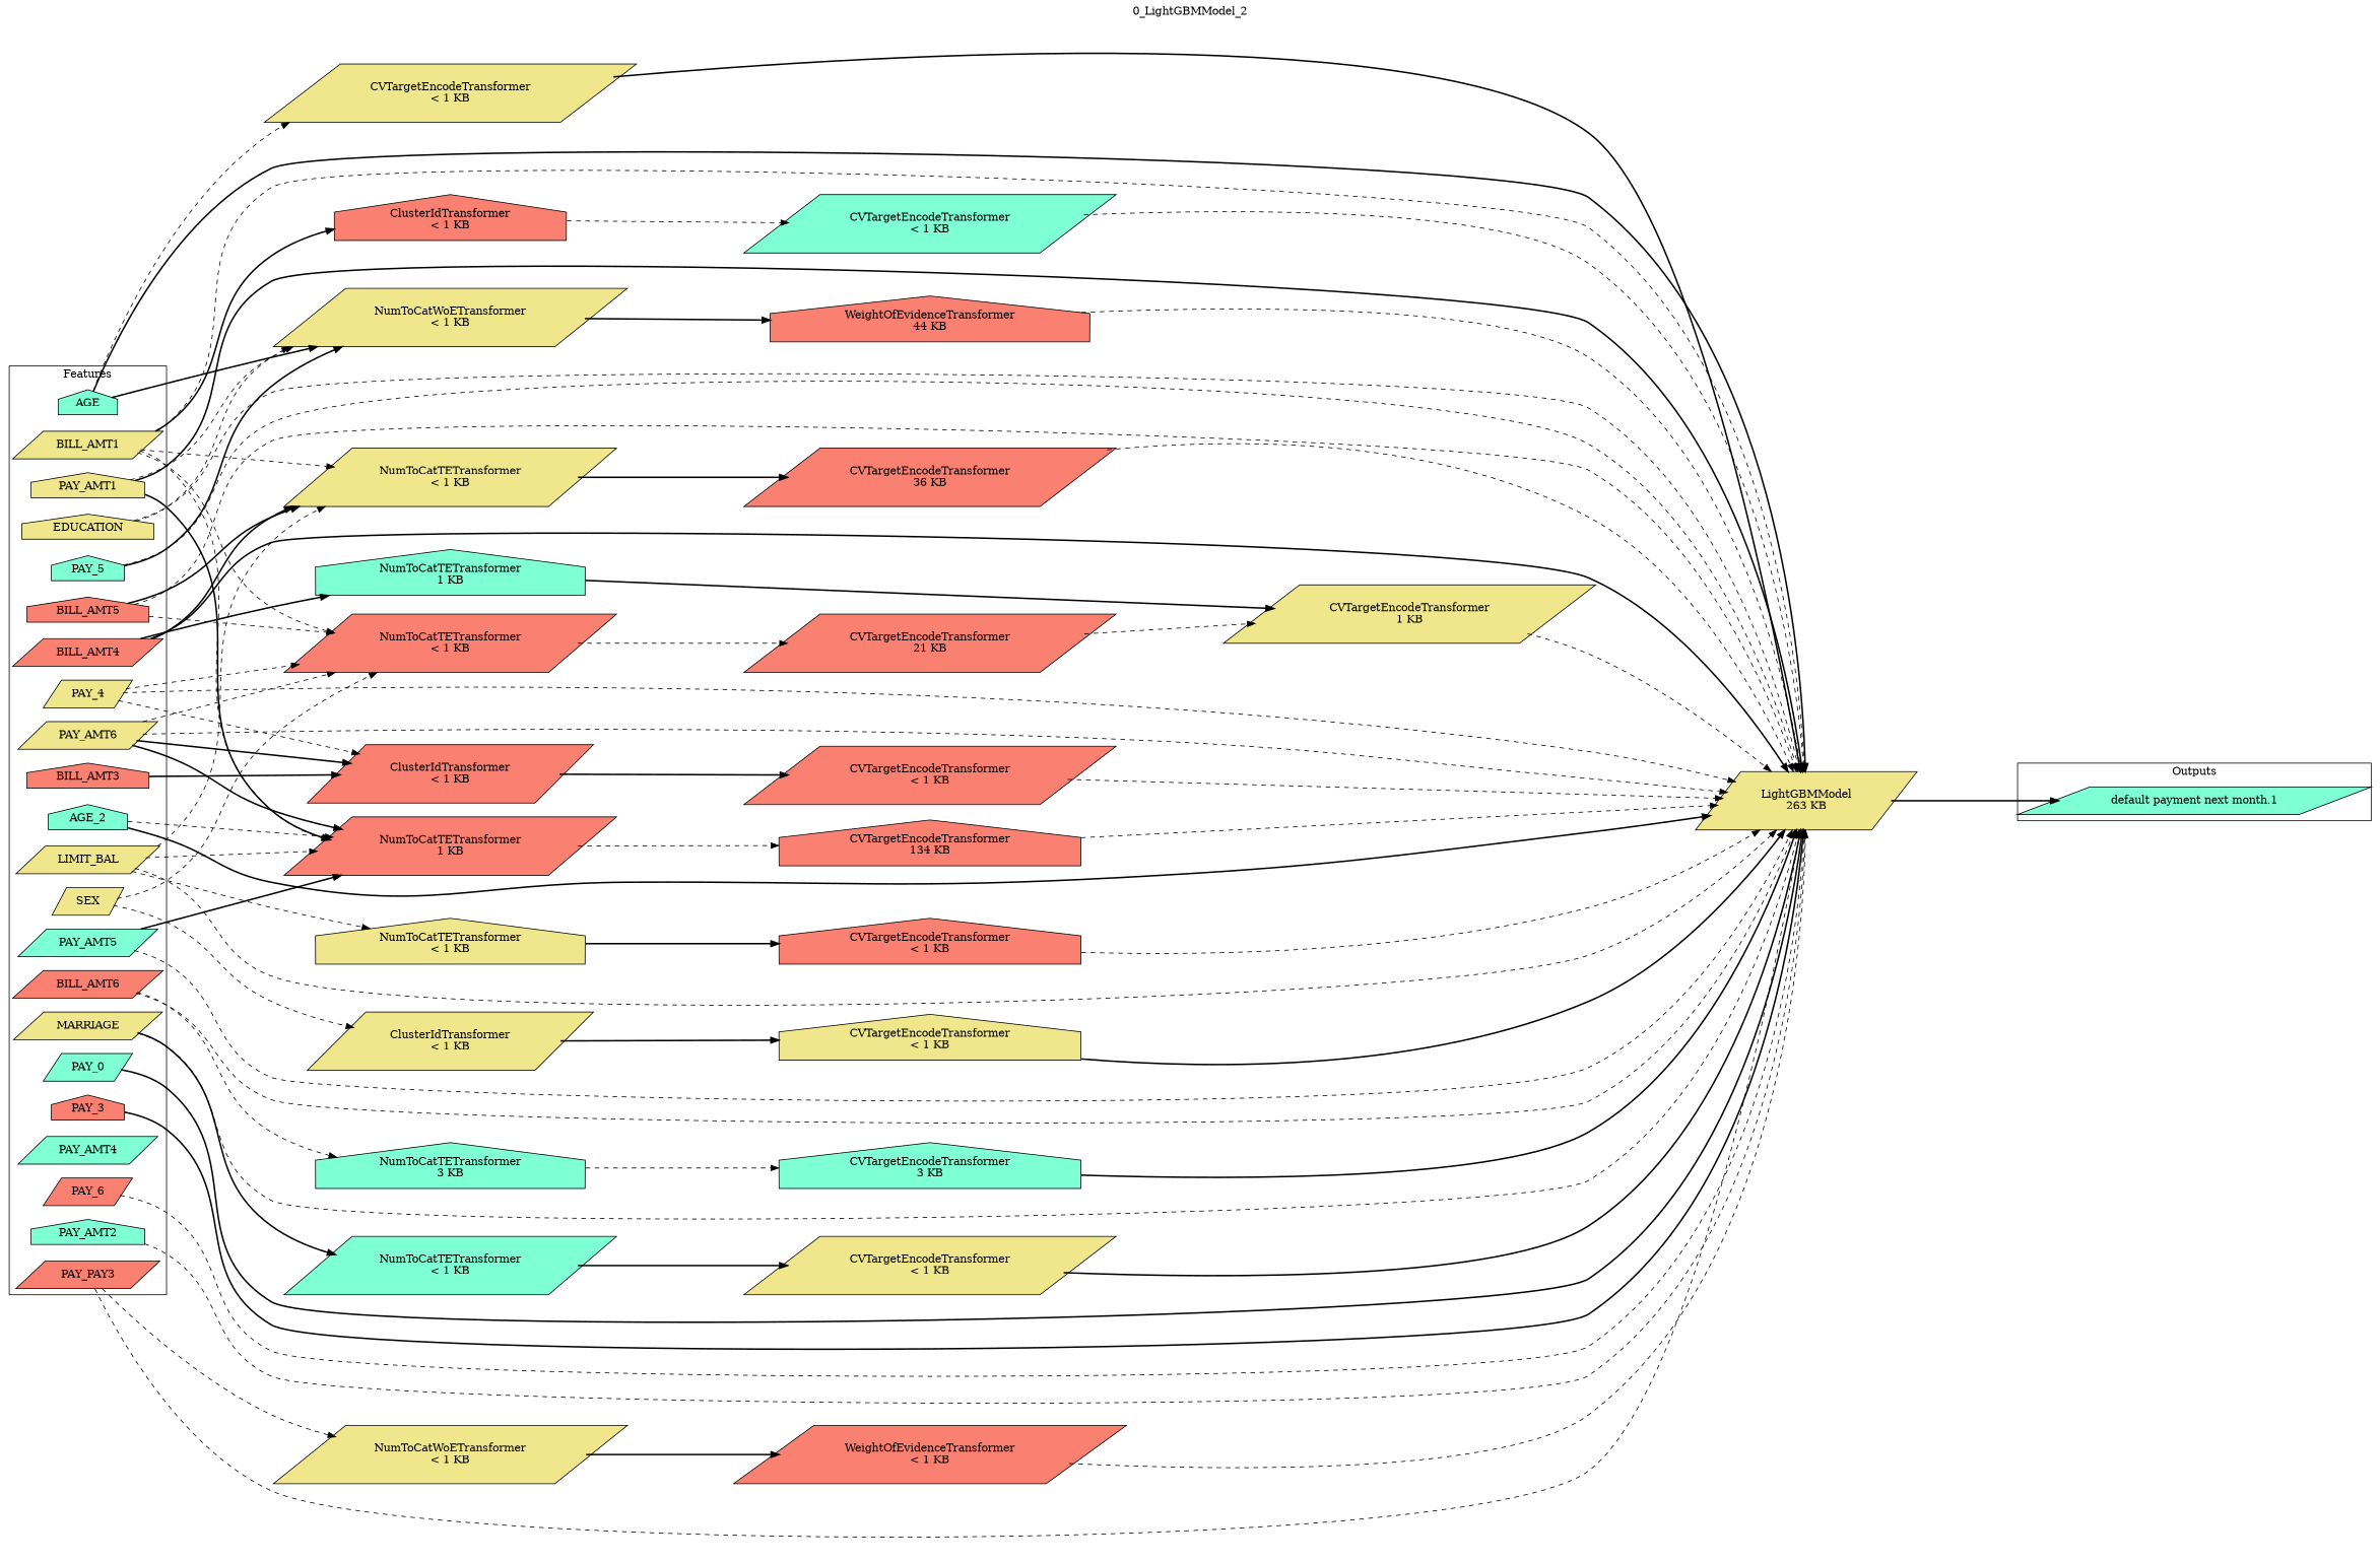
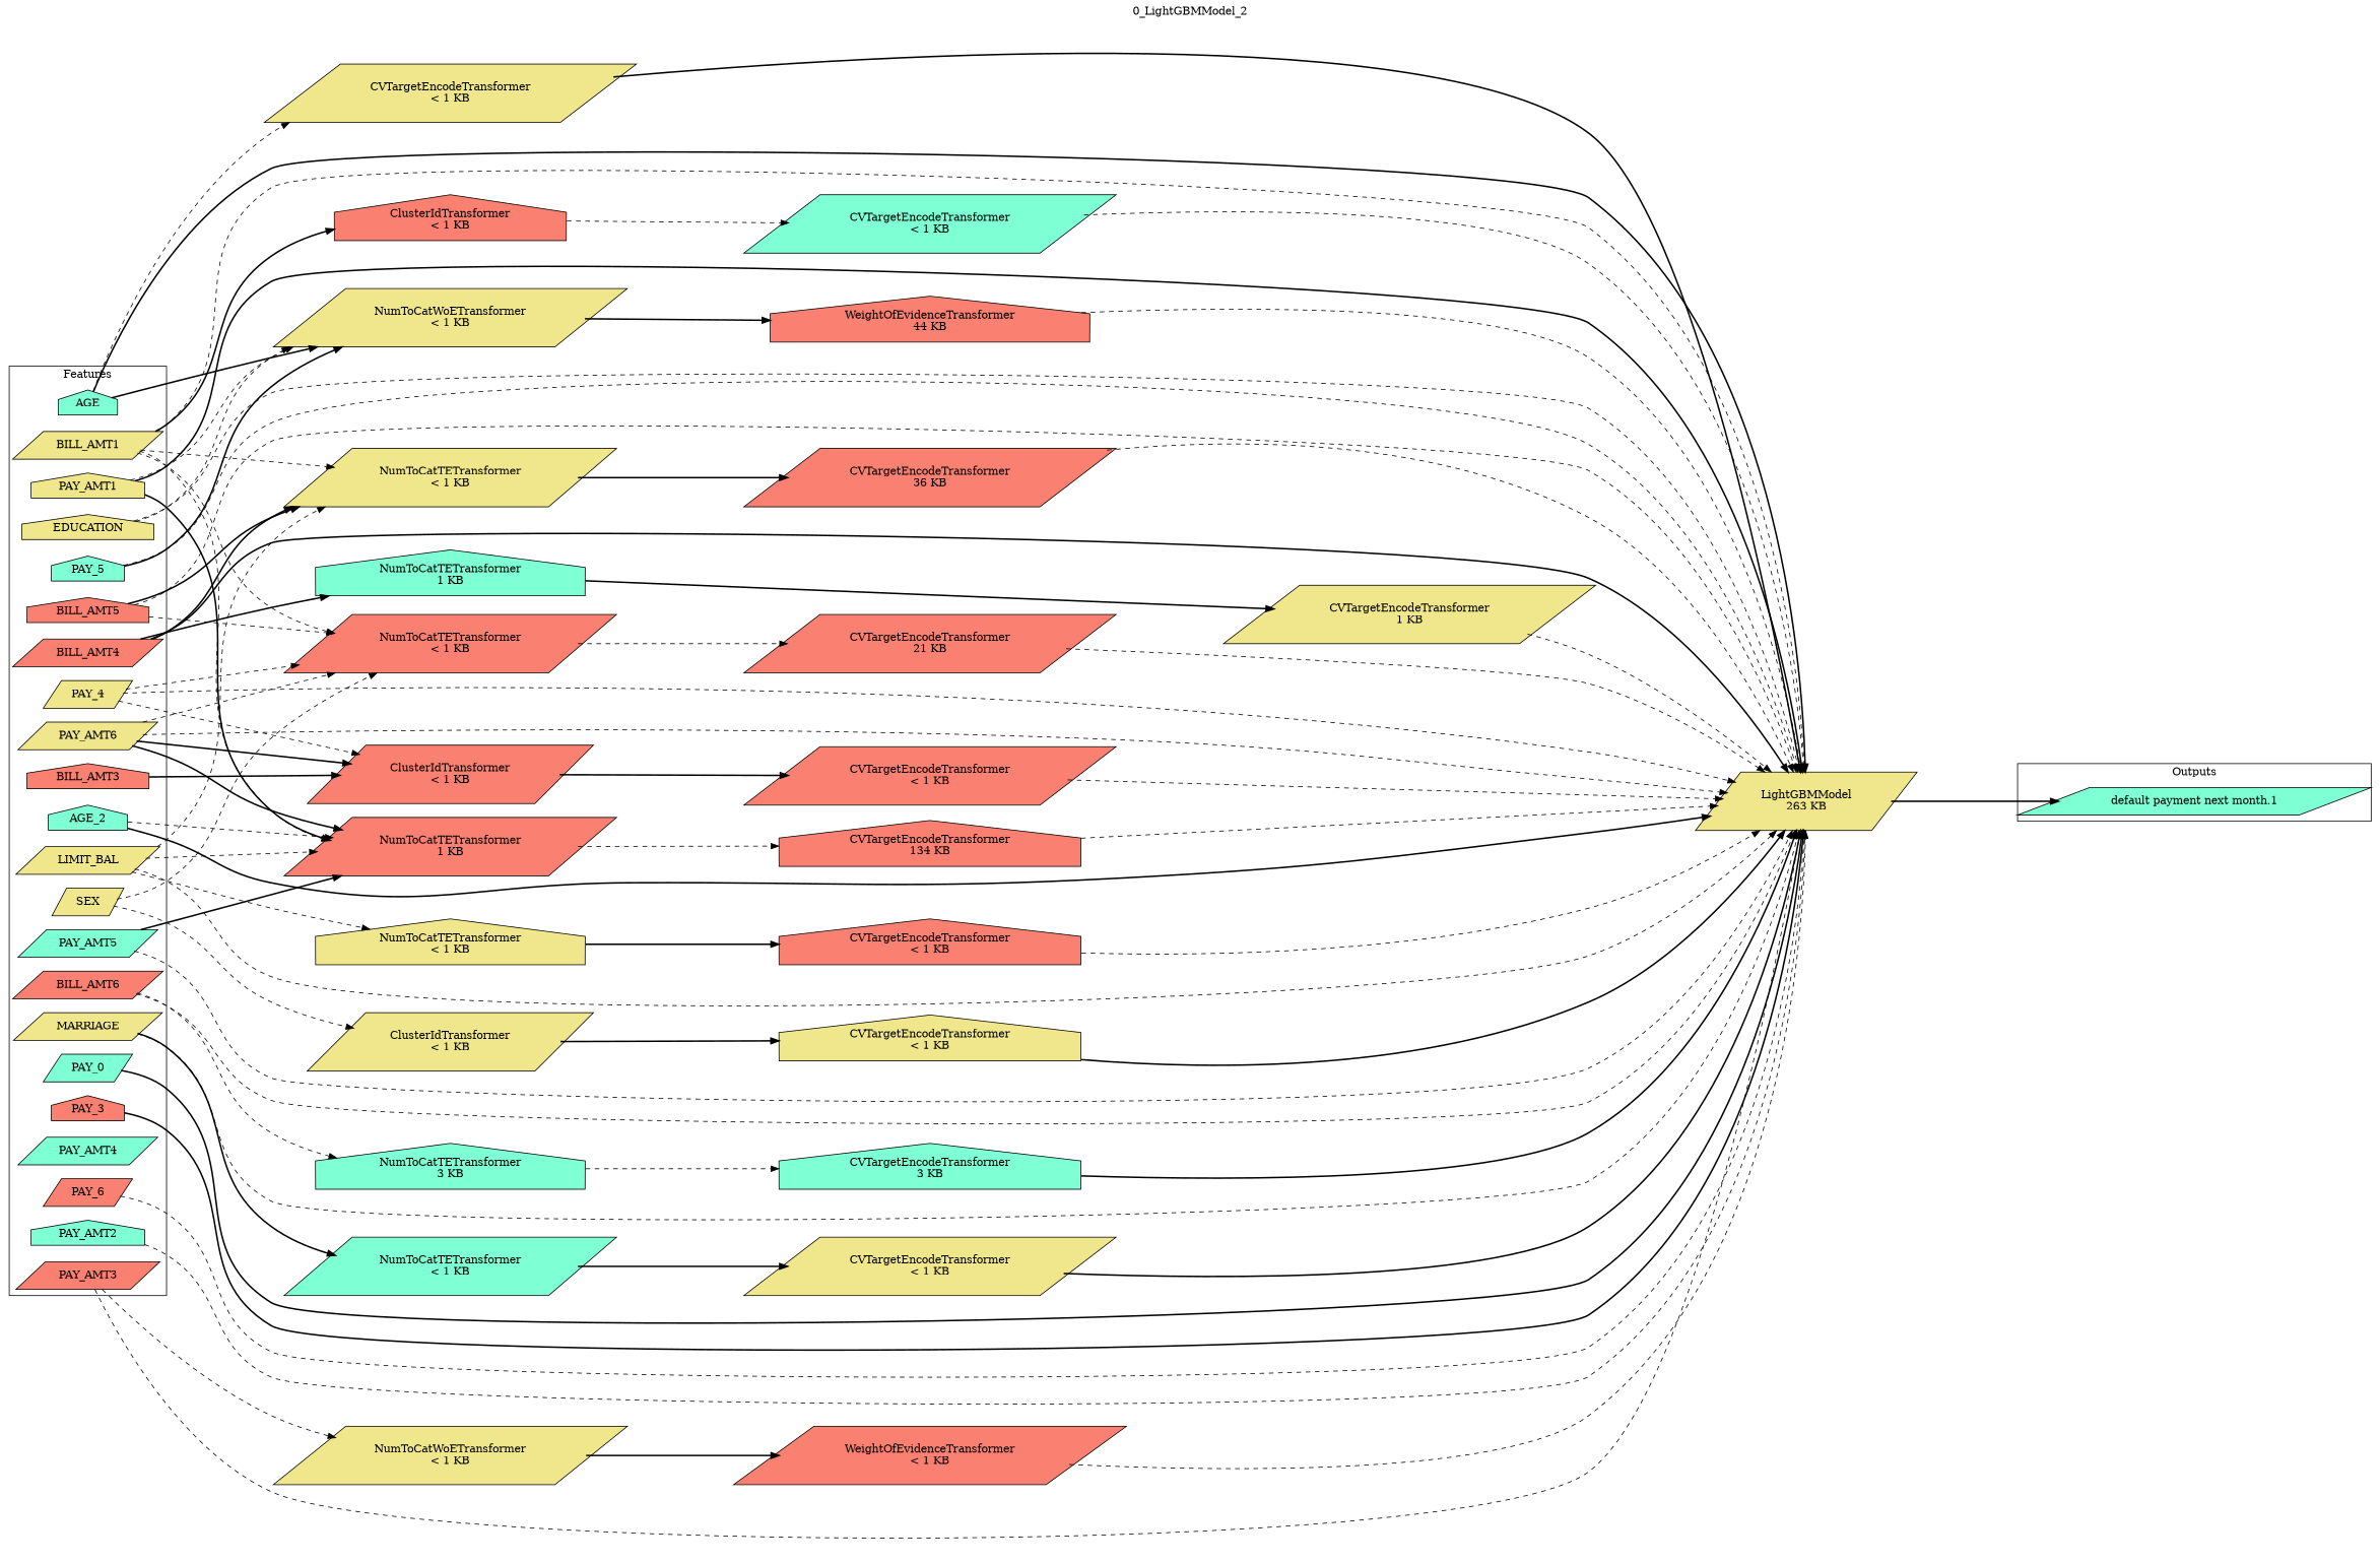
  digraph {
    label="0_LightGBMModel_2"
    labelloc=t
    rankdir=LR
    ranksep=2
    node [fillcolor=khaki shape=parallelogram style=filled]
    edge [style=dashed]
    n1 [fillcolor=aquamarine label=AGE shape=house]
    n2 [label=BILL_AMT1]
    n3 [fillcolor=salmon label=BILL_AMT3 shape=house]
    n4 [fillcolor=salmon label=BILL_AMT4]
    n5 [fillcolor=salmon label=BILL_AMT5 shape=house]
    n6 [fillcolor=salmon label=BILL_AMT6]
    n7 [label=EDUCATION shape=house]
    n8 [label=LIMIT_BAL]
    n9 [label=MARRIAGE]
    n10 [fillcolor=aquamarine label=PAY_0]
    n11 [fillcolor=aquamarine label=AGE_2 shape=house]
    n12 [fillcolor=salmon label=PAY_3 shape=house]
    n13 [label=PAY_4]
    n14 [fillcolor=aquamarine label=PAY_5 shape=house]
    n15 [fillcolor=salmon label=PAY_6]
    n16 [label=PAY_AMT1 shape=house]
    n17 [fillcolor=aquamarine label=PAY_AMT2 shape=house]
-   n18 [fillcolor=salmon label=PAY_PAY3]
+   n18 [fillcolor=salmon label=PAY_AMT3]
    n19 [fillcolor=aquamarine label=PAY_AMT4]
    n20 [fillcolor=aquamarine label=PAY_AMT5]
    n21 [label=PAY_AMT6]
    n22 [label=SEX]
    n23 [fillcolor=aquamarine label="default payment next month.1"]
    n24 [label="NumToCatWoETransformer\n< 1 KB"]
    n25 [label="CVTargetEncodeTransformer\n< 1 KB"]
    n26 [label="LightGBMModel\n263 KB"]
    n27 [fillcolor=salmon label="ClusterIdTransformer\n< 1 KB" shape=house]
    n28 [fillcolor=salmon label="NumToCatTETransformer\n< 1 KB"]
    n29 [fillcolor=salmon label="NumToCatTETransformer\n1 KB"]
    n30 [label="NumToCatTETransformer\n< 1 KB"]
    n31 [fillcolor=salmon label="ClusterIdTransformer\n< 1 KB"]
    n32 [fillcolor=aquamarine label="NumToCatTETransformer\n1 KB" shape=house]
    n33 [fillcolor=aquamarine label="NumToCatTETransformer\n3 KB" shape=house]
    n34 [label="NumToCatTETransformer\n< 1 KB" shape=house]
    n35 [fillcolor=aquamarine label="NumToCatTETransformer\n< 1 KB"]
    n36 [label="NumToCatWoETransformer\n< 1 KB"]
    n37 [label="ClusterIdTransformer\n< 1 KB"]
    n38 [fillcolor=salmon label="WeightOfEvidenceTransformer\n44 KB" shape=house]
    n39 [fillcolor=aquamarine label="CVTargetEncodeTransformer\n< 1 KB"]
    n40 [fillcolor=salmon label="CVTargetEncodeTransformer\n21 KB"]
    n41 [fillcolor=salmon label="CVTargetEncodeTransformer\n134 KB" shape=house]
    n42 [fillcolor=salmon label="CVTargetEncodeTransformer\n36 KB"]
    n43 [fillcolor=salmon label="CVTargetEncodeTransformer\n< 1 KB"]
    n44 [label="CVTargetEncodeTransformer\n1 KB"]
    n45 [fillcolor=aquamarine label="CVTargetEncodeTransformer\n3 KB" shape=house]
    n46 [fillcolor=salmon label="CVTargetEncodeTransformer\n< 1 KB" shape=house]
    n47 [label="CVTargetEncodeTransformer\n< 1 KB"]
    n48 [fillcolor=salmon label="WeightOfEvidenceTransformer\n< 1 KB"]
    n49 [label="CVTargetEncodeTransformer\n< 1 KB" shape=house]
    subgraph cluster_1 {
      label=Features
      n1
      n2
      n3
      n4
      n5
      n6
      n7
      n8
      n9
      n10
      n11
      n12
      n13
      n14
      n15
      n16
      n17
      n18
      n19
      n20
      n21
      n22
    }
    subgraph cluster_2 {
      label=Outputs
      n23
    }
    n1 -> n24 [style=bold]
    n1 -> n25
    n1 -> n26 [style=bold]
    n2 -> n26
    n2 -> n27 [style=bold]
    n2 -> n28
    n2 -> n29
    n2 -> n30
    n3 -> n31 [style=bold]
    n4 -> n26 [style=bold]
    n4 -> n30 [style=bold]
    n4 -> n32 [style=bold]
    n5 -> n26
    n5 -> n28
    n5 -> n30 [style=bold]
    n6 -> n26
    n6 -> n33
    n7 -> n24
    n7 -> n26
    n8 -> n26
    n8 -> n29
    n8 -> n30
    n8 -> n34
    n9 -> n26
    n9 -> n35 [style=bold]
    n10 -> n26 [style=bold]
    n11 -> n26 [style=bold]
    n11 -> n29
    n12 -> n26 [style=bold]
    n13 -> n26
    n13 -> n28
    n13 -> n31
    n14 -> n24 [style=bold]
    n14 -> n26
    n15 -> n26
    n16 -> n24
    n16 -> n26 [style=bold]
    n16 -> n29 [style=bold]
    n17 -> n26
    n18 -> n26
    n18 -> n36
    n20 -> n26
    n20 -> n29 [style=bold]
    n21 -> n26
    n21 -> n28
    n21 -> n29 [style=bold]
    n21 -> n31 [style=bold]
    n22 -> n28
    n22 -> n37
    n24 -> n38 [style=bold]
    n25 -> n26 [style=bold]
    n26 -> n23 [style=bold]
    n27 -> n39
    n28 -> n40
    n29 -> n41
    n30 -> n42 [style=bold]
    n31 -> n43 [style=bold]
    n32 -> n44 [style=bold]
    n33 -> n45
    n34 -> n46 [style=bold]
    n35 -> n47 [style=bold]
    n36 -> n48 [style=bold]
    n37 -> n49 [style=bold]
    n38 -> n26
    n39 -> n26
-   n40 -> n44
+   n40 -> n26
    n41 -> n26
    n42 -> n26
    n43 -> n26
    n44 -> n26
    n45 -> n26 [style=bold]
    n46 -> n26
    n47 -> n26 [style=bold]
    n48 -> n26
    n49 -> n26 [style=bold]
  }
